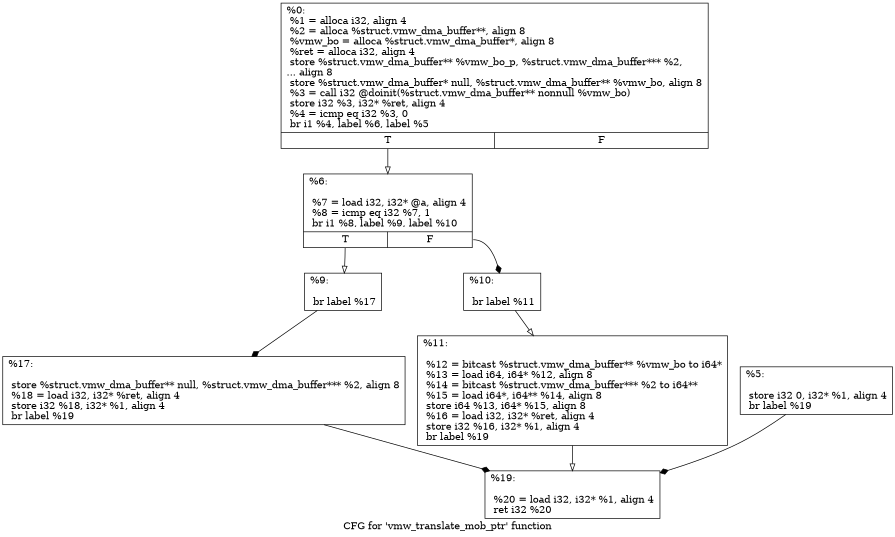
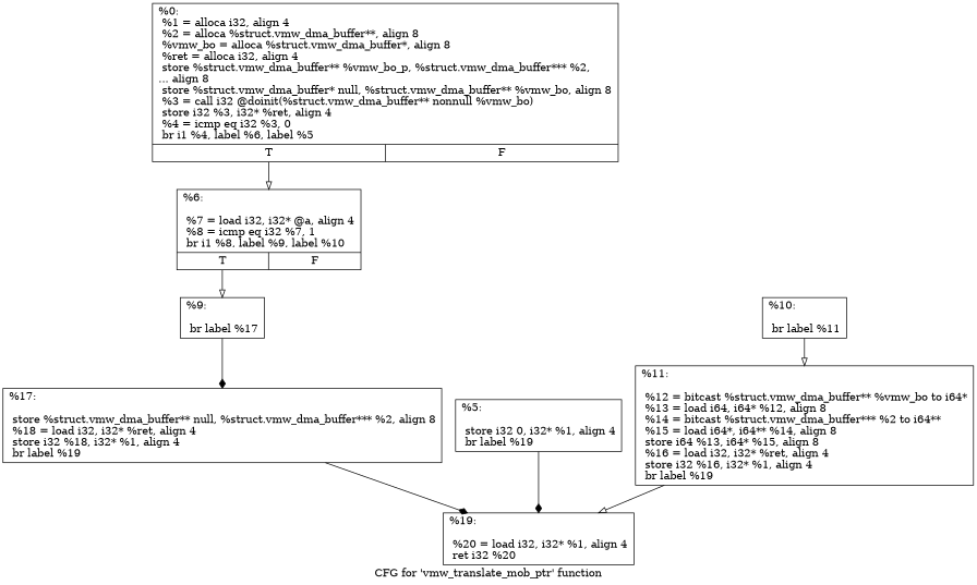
  digraph {
    label="CFG for 'vmw_translate_mob_ptr' function"
    node [shape=record]
    edge [arrowhead=onormal]
    n1 [label="{%0:\l  %1 = alloca i32, align 4\l  %2 = alloca %struct.vmw_dma_buffer**, align 8\l  %vmw_bo = alloca %struct.vmw_dma_buffer*, align 8\l  %ret = alloca i32, align 4\l  store %struct.vmw_dma_buffer** %vmw_bo_p, %struct.vmw_dma_buffer*** %2,\l... align 8\l  store %struct.vmw_dma_buffer* null, %struct.vmw_dma_buffer** %vmw_bo, align 8\l  %3 = call i32 @doinit(%struct.vmw_dma_buffer** nonnull %vmw_bo)\l  store i32 %3, i32* %ret, align 4\l  %4 = icmp eq i32 %3, 0\l  br i1 %4, label %6, label %5\l|{<s0>T|<s1>F}}"]
    n2 [label="{%6:\l\l  %7 = load i32, i32* @a, align 4\l  %8 = icmp eq i32 %7, 1\l  br i1 %8, label %9, label %10\l|{<s0>T|<s1>F}}"]
    n3 [label="{%9:\l\l  br label %17\l}"]
    n4 [label="{%10:\l\l  br label %11\l}"]
    n5 [label="{%5:\l\l  store i32 0, i32* %1, align 4\l  br label %19\l}"]
    n6 [label="{%19:\l\l  %20 = load i32, i32* %1, align 4\l  ret i32 %20\l}"]
    n7 [label="{%17:\l\l  store %struct.vmw_dma_buffer** null, %struct.vmw_dma_buffer*** %2, align 8\l  %18 = load i32, i32* %ret, align 4\l  store i32 %18, i32* %1, align 4\l  br label %19\l}"]
    n8 [label="{%11:\l\l  %12 = bitcast %struct.vmw_dma_buffer** %vmw_bo to i64*\l  %13 = load i64, i64* %12, align 8\l  %14 = bitcast %struct.vmw_dma_buffer*** %2 to i64**\l  %15 = load i64*, i64** %14, align 8\l  store i64 %13, i64* %15, align 8\l  %16 = load i32, i32* %ret, align 4\l  store i32 %16, i32* %1, align 4\l  br label %19\l}"]
    n1 -> n2 [tailport=s0]
    n2 -> n3 [tailport=s0]
-   n2 -> n4 [arrowhead=diamond tailport=s1]
    n3 -> n7 [arrowhead=diamond]
    n4 -> n8
    n5 -> n6 [arrowhead=diamond]
    n7 -> n6 [arrowhead=diamond]
    n8 -> n6
  }
